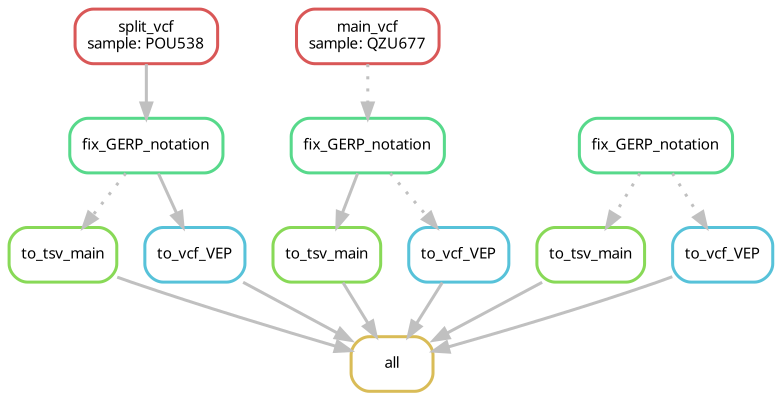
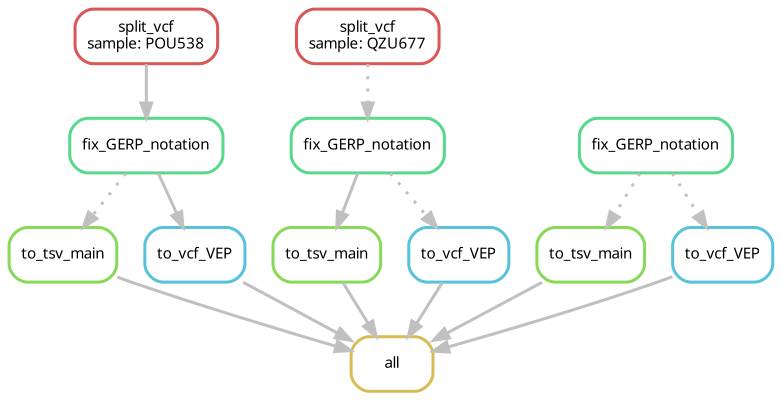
  digraph {
    bgcolor=white
    node [color="0.27 0.6 0.85" fontname=sans fontsize=10 penwidth=2 shape=box style=rounded]
    edge [color=grey penwidth=2 style=bold]
    n1 [color="0.13 0.6 0.85" label=all]
    n2 [label=to_tsv_main]
    n3 [color="0.40 0.6 0.85" label=fix_GERP_notation]
    n4 [color="0.53 0.6 0.85" label=to_vcf_VEP]
    n5 [color="0.00 0.6 0.85" label="split_vcf\nsample: POU538"]
    n6 [label=to_tsv_main]
    n7 [color="0.40 0.6 0.85" label=fix_GERP_notation]
    n8 [color="0.53 0.6 0.85" label=to_vcf_VEP]
-   n9 [color="0.00 0.6 0.85" label="main_vcf\nsample: QZU677"]
+   n9 [color="0.00 0.6 0.85" label="split_vcf\nsample: QZU677"]
    n10 [label=to_tsv_main]
    n11 [color="0.40 0.6 0.85" label=fix_GERP_notation]
    n12 [color="0.53 0.6 0.85" label=to_vcf_VEP]
    n2 -> n1 [style=solid]
    n3 -> n2 [style=dotted]
    n3 -> n4
    n4 -> n1
    n5 -> n3 [style=solid]
    n6 -> n1 [style=solid]
    n7 -> n6
    n7 -> n8 [style=dotted]
    n8 -> n1
    n9 -> n7 [style=dotted]
    n10 -> n1
    n11 -> n10 [style=dotted]
    n11 -> n12 [style=dotted]
    n12 -> n1
  }
